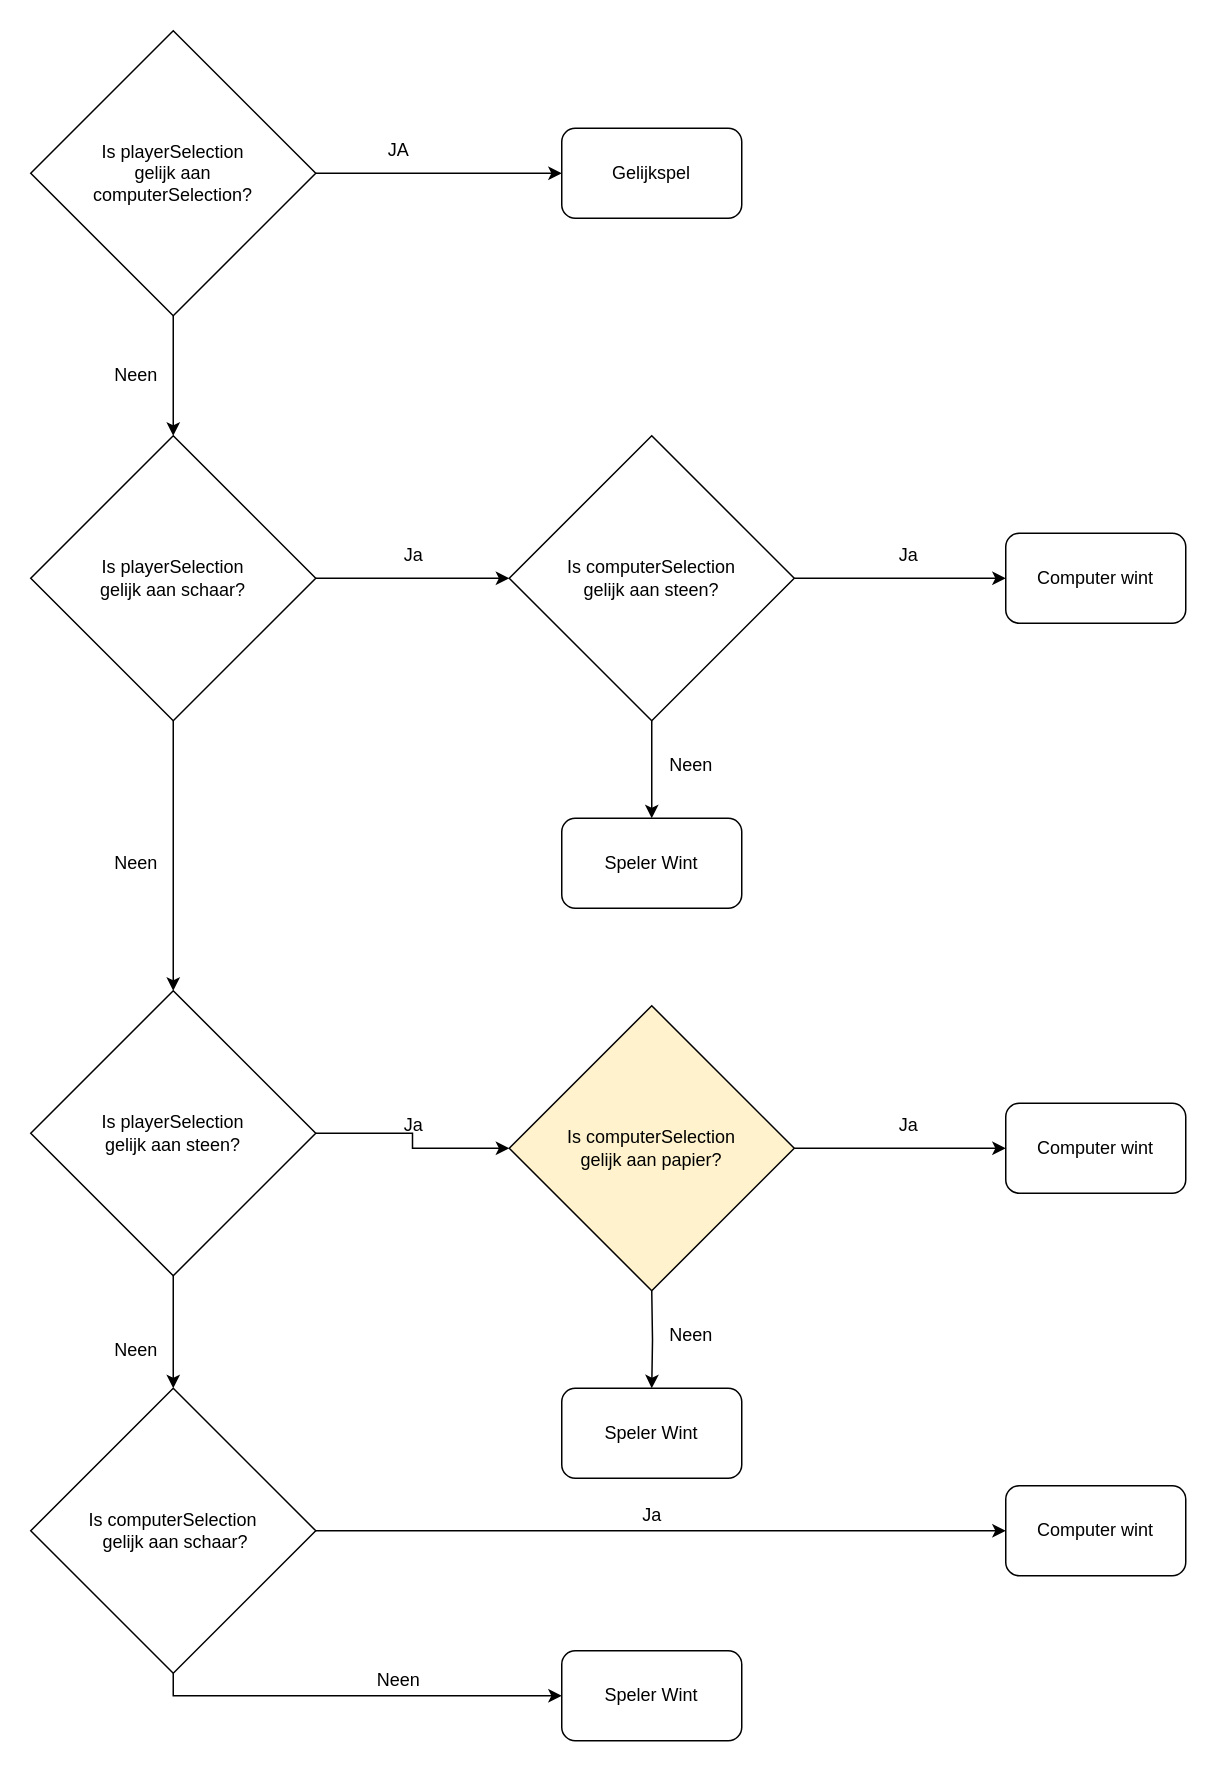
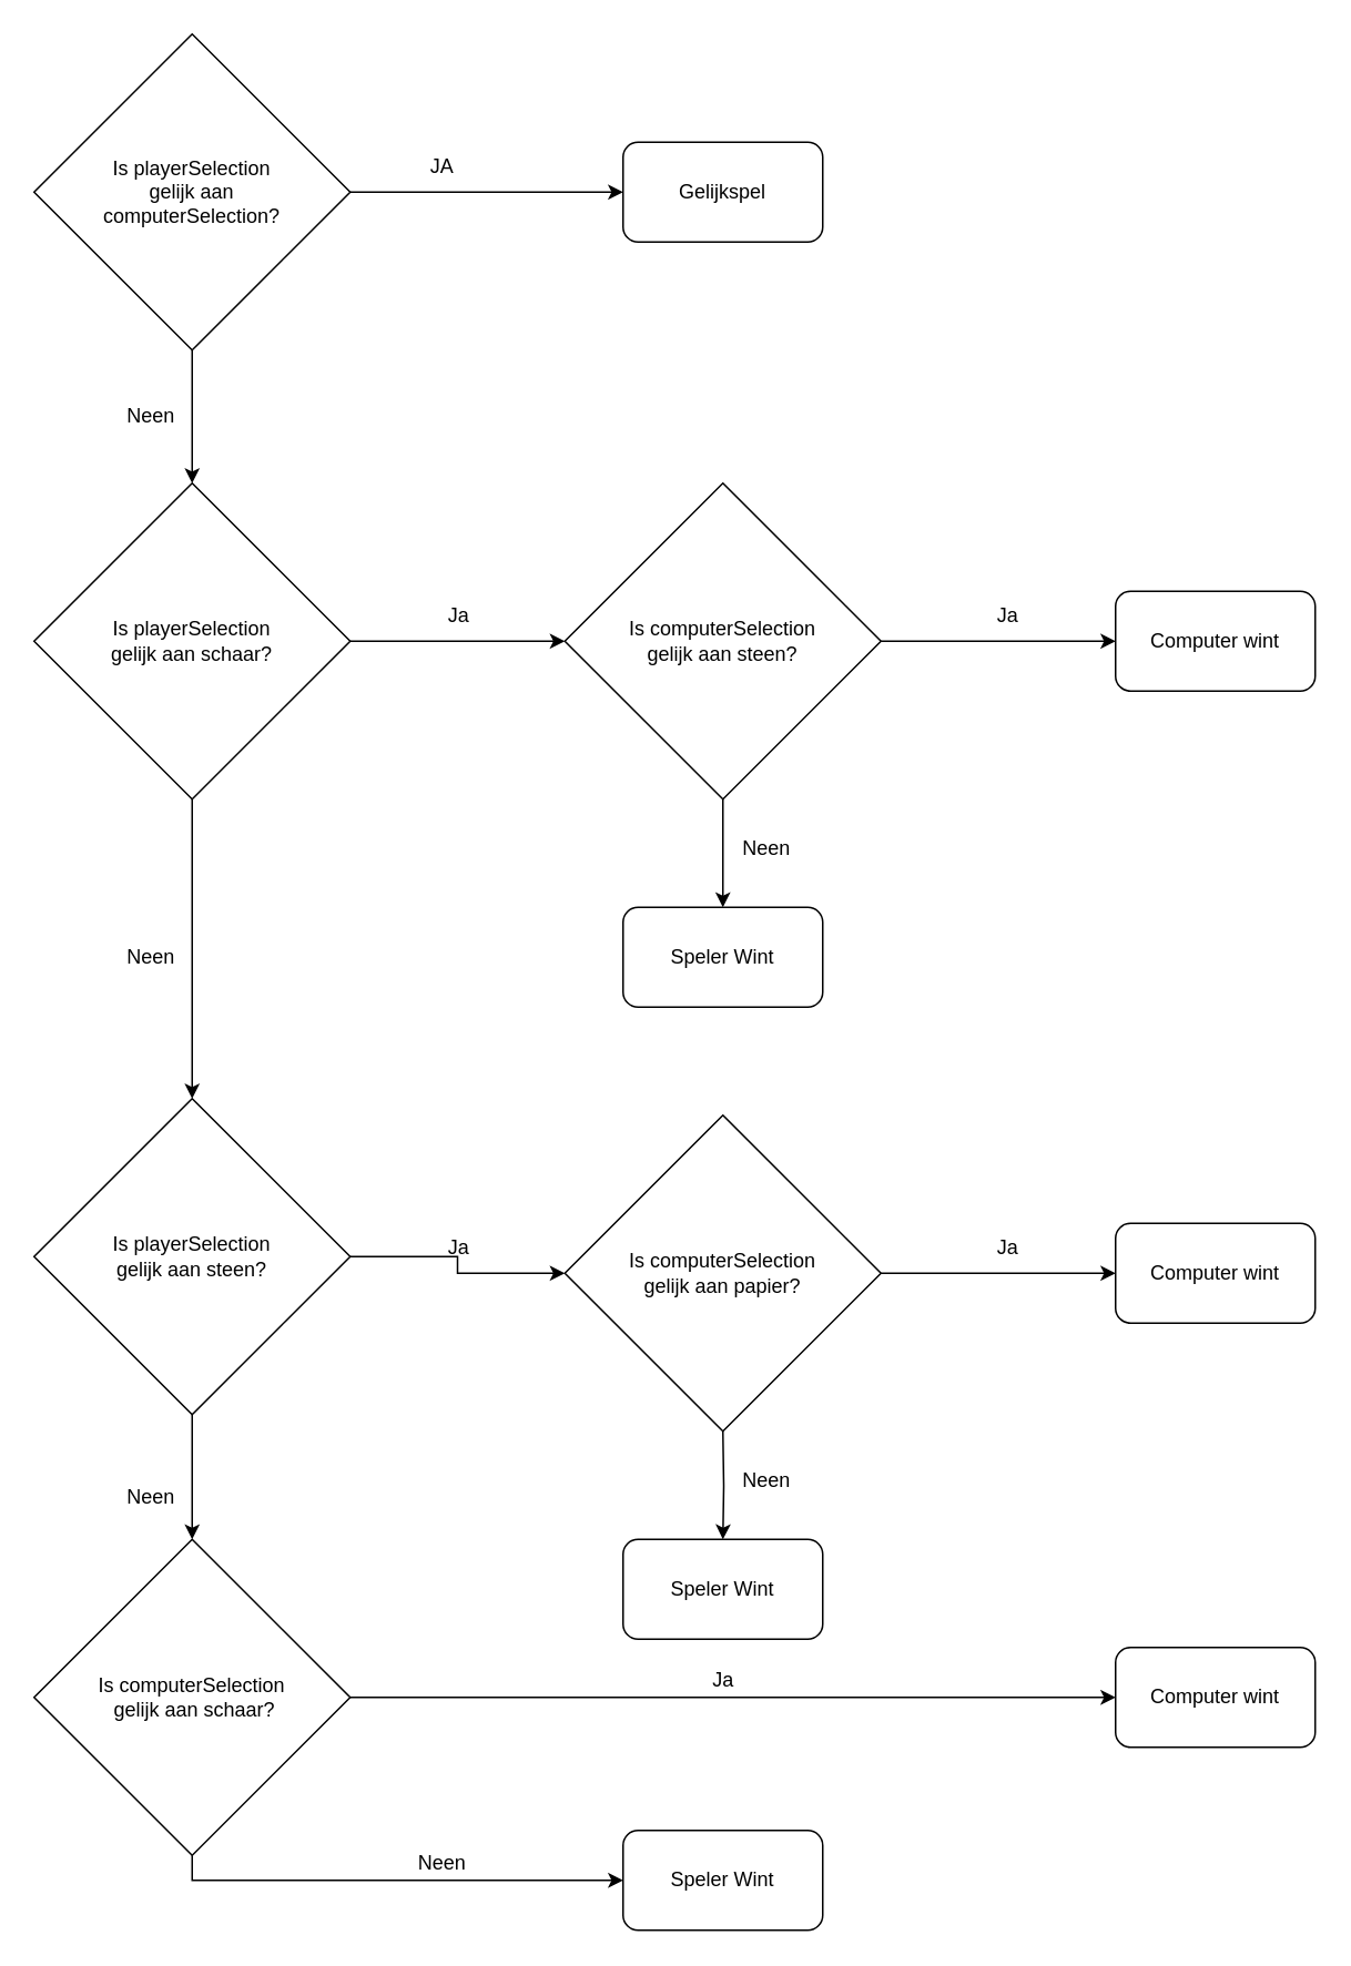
  <mxCell id="0" />
  <mxCell id="1" parent="0" />
  <mxCell id="2" style="edgeStyle=orthogonalEdgeStyle;rounded=0;orthogonalLoop=1;jettySize=auto;html=1;entryX=0;entryY=0.5;entryDx=0;entryDy=0;" parent="1" source="4" target="5" edge="1"><mxGeometry relative="1" as="geometry" /></mxCell>
  <mxCell id="3" value="" style="edgeStyle=orthogonalEdgeStyle;rounded=0;orthogonalLoop=1;jettySize=auto;html=1;" parent="1" source="4" target="9" edge="1"><mxGeometry relative="1" as="geometry" /></mxCell>
  <mxCell id="4" value="Is playerSelection &lt;br&gt;gelijk aan &lt;br&gt;computerSelection?" style="rhombus;whiteSpace=wrap;html=1;" parent="1" vertex="1"><mxGeometry width="190" height="190" as="geometry" x="20" y="20" /></mxCell>
  <mxCell id="5" value="Gelijkspel" style="rounded=1;whiteSpace=wrap;html=1;" parent="1" vertex="1"><mxGeometry x="374" y="85" width="120" height="60" as="geometry" /></mxCell>
  <mxCell id="6" value="JA" style="text;html=1;align=center;verticalAlign=middle;resizable=0;points=[];autosize=1;" parent="1" vertex="1"><mxGeometry x="250" y="90" width="30" height="20" as="geometry" /></mxCell>
  <mxCell id="7" style="edgeStyle=orthogonalEdgeStyle;rounded=0;orthogonalLoop=1;jettySize=auto;html=1;exitX=1;exitY=0.5;exitDx=0;exitDy=0;entryX=0;entryY=0.5;entryDx=0;entryDy=0;" parent="1" source="9" target="13" edge="1"><mxGeometry relative="1" as="geometry" /></mxCell>
  <mxCell id="8" style="edgeStyle=orthogonalEdgeStyle;rounded=0;orthogonalLoop=1;jettySize=auto;html=1;exitX=0.5;exitY=1;exitDx=0;exitDy=0;" parent="1" source="9" target="16" edge="1"><mxGeometry relative="1" as="geometry" /></mxCell>
  <mxCell id="9" value="Is playerSelection &lt;br&gt;gelijk aan schaar?" style="rhombus;whiteSpace=wrap;html=1;" parent="1" vertex="1"><mxGeometry y="290" width="190" height="190" as="geometry" x="20" /></mxCell>
  <mxCell id="10" value="Neen" style="text;html=1;align=center;verticalAlign=middle;resizable=0;points=[];autosize=1;" parent="1" vertex="1"><mxGeometry x="70" y="240" width="40" height="20" as="geometry" /></mxCell>
  <mxCell id="11" style="edgeStyle=orthogonalEdgeStyle;rounded=0;orthogonalLoop=1;jettySize=auto;html=1;entryX=0;entryY=0.5;entryDx=0;entryDy=0;" parent="1" source="13" target="23" edge="1"><mxGeometry relative="1" as="geometry" /></mxCell>
  <mxCell id="12" value="" style="edgeStyle=orthogonalEdgeStyle;rounded=0;orthogonalLoop=1;jettySize=auto;html=1;" parent="1" source="13" target="25" edge="1"><mxGeometry relative="1" as="geometry" /></mxCell>
  <mxCell id="13" value="Is computerSelection &lt;br&gt;gelijk aan steen?" style="rhombus;whiteSpace=wrap;html=1;" parent="1" vertex="1"><mxGeometry x="339" y="290" width="190" height="190" as="geometry" /></mxCell>
  <mxCell id="14" style="edgeStyle=orthogonalEdgeStyle;rounded=0;orthogonalLoop=1;jettySize=auto;html=1;entryX=0;entryY=0.5;entryDx=0;entryDy=0;" parent="1" source="16" target="18" edge="1"><mxGeometry relative="1" as="geometry" /></mxCell>
  <mxCell id="15" value="" style="edgeStyle=orthogonalEdgeStyle;rounded=0;orthogonalLoop=1;jettySize=auto;html=1;" parent="1" source="16" target="21" edge="1"><mxGeometry relative="1" as="geometry" /></mxCell>
  <mxCell id="16" value="Is playerSelection &lt;br&gt;gelijk aan steen?" style="rhombus;whiteSpace=wrap;html=1;" parent="1" vertex="1"><mxGeometry x="20" y="660" width="190" height="190" as="geometry" /></mxCell>
  <mxCell id="17" style="edgeStyle=orthogonalEdgeStyle;rounded=0;orthogonalLoop=1;jettySize=auto;html=1;entryX=0;entryY=0.5;entryDx=0;entryDy=0;" parent="1" source="18" target="29" edge="1"><mxGeometry relative="1" as="geometry" /></mxCell>
- <mxCell id="18" value="Is computerSelection&lt;br&gt;gelijk aan papier?" style="rhombus;whiteSpace=wrap;html=1;fillColor=#fff2cc;" parent="1" vertex="1"><mxGeometry x="339" y="670" width="190" height="190" as="geometry" /></mxCell>
+ <mxCell id="18" value="Is computerSelection&lt;br&gt;gelijk aan papier?" style="rhombus;whiteSpace=wrap;html=1;" parent="1" vertex="1"><mxGeometry x="339" y="670" width="190" height="190" as="geometry" /></mxCell>
  <mxCell id="19" style="edgeStyle=orthogonalEdgeStyle;rounded=0;orthogonalLoop=1;jettySize=auto;html=1;entryX=0;entryY=0.5;entryDx=0;entryDy=0;" parent="1" source="21" target="35" edge="1"><mxGeometry relative="1" as="geometry" /></mxCell>
  <mxCell id="20" style="edgeStyle=orthogonalEdgeStyle;rounded=0;orthogonalLoop=1;jettySize=auto;html=1;exitX=0.5;exitY=1;exitDx=0;exitDy=0;entryX=0;entryY=0.5;entryDx=0;entryDy=0;" parent="1" source="21" target="37" edge="1"><mxGeometry relative="1" as="geometry"><Array as="points"><mxPoint x="115" y="1130" /></Array></mxGeometry></mxCell>
  <mxCell id="21" value="Is computerSelection&lt;br&gt;&amp;nbsp;gelijk aan schaar?" style="rhombus;whiteSpace=wrap;html=1;" parent="1" vertex="1"><mxGeometry y="925" width="190" height="190" as="geometry" x="20" /></mxCell>
  <mxCell id="22" value="Ja" style="text;html=1;align=center;verticalAlign=middle;resizable=0;points=[];autosize=1;" parent="1" vertex="1"><mxGeometry x="260" y="360" width="30" height="20" as="geometry" /></mxCell>
  <mxCell id="23" value="Computer wint" style="rounded=1;whiteSpace=wrap;html=1;" parent="1" vertex="1"><mxGeometry x="670" y="355" width="120" height="60" as="geometry" /></mxCell>
  <mxCell id="24" value="Ja" style="text;html=1;align=center;verticalAlign=middle;resizable=0;points=[];autosize=1;" parent="1" vertex="1"><mxGeometry x="590" y="360" width="30" height="20" as="geometry" /></mxCell>
  <mxCell id="25" value="Speler Wint" style="rounded=1;whiteSpace=wrap;html=1;" parent="1" vertex="1"><mxGeometry x="374" y="545" width="120" height="60" as="geometry" /></mxCell>
  <mxCell id="26" value="Neen" style="text;html=1;align=center;verticalAlign=middle;resizable=0;points=[];autosize=1;" parent="1" vertex="1"><mxGeometry x="440" y="500" width="40" height="20" as="geometry" /></mxCell>
  <mxCell id="27" value="Neen" style="text;html=1;align=center;verticalAlign=middle;resizable=0;points=[];autosize=1;" parent="1" vertex="1"><mxGeometry x="70" y="565" width="40" height="20" as="geometry" /></mxCell>
  <mxCell id="28" value="Ja" style="text;html=1;align=center;verticalAlign=middle;resizable=0;points=[];autosize=1;" parent="1" vertex="1"><mxGeometry x="260" y="740" width="30" height="20" as="geometry" /></mxCell>
  <mxCell id="29" value="Computer wint" style="rounded=1;whiteSpace=wrap;html=1;" parent="1" vertex="1"><mxGeometry x="670" y="735" width="120" height="60" as="geometry" /></mxCell>
  <mxCell id="30" value="Ja" style="text;html=1;align=center;verticalAlign=middle;resizable=0;points=[];autosize=1;" parent="1" vertex="1"><mxGeometry x="590" y="740" width="30" height="20" as="geometry" /></mxCell>
  <mxCell id="31" value="Speler Wint" style="rounded=1;whiteSpace=wrap;html=1;" parent="1" vertex="1"><mxGeometry x="374" y="925" width="120" height="60" as="geometry" /></mxCell>
  <mxCell id="32" value="Neen" style="text;html=1;align=center;verticalAlign=middle;resizable=0;points=[];autosize=1;" parent="1" vertex="1"><mxGeometry x="440" y="880" width="40" height="20" as="geometry" /></mxCell>
  <mxCell id="33" value="" style="edgeStyle=orthogonalEdgeStyle;rounded=0;orthogonalLoop=1;jettySize=auto;html=1;" parent="1" target="31" edge="1"><mxGeometry relative="1" as="geometry"><mxPoint x="434" y="860" as="sourcePoint" /></mxGeometry></mxCell>
  <mxCell id="34" value="Neen" style="text;html=1;align=center;verticalAlign=middle;resizable=0;points=[];autosize=1;" parent="1" vertex="1"><mxGeometry x="70" y="890" width="40" height="20" as="geometry" /></mxCell>
  <mxCell id="35" value="Computer wint" style="rounded=1;whiteSpace=wrap;html=1;" parent="1" vertex="1"><mxGeometry x="670" y="990" width="120" height="60" as="geometry" /></mxCell>
  <mxCell id="36" value="Ja" style="text;html=1;align=center;verticalAlign=middle;resizable=0;points=[];autosize=1;" parent="1" vertex="1"><mxGeometry x="419" y="1000" width="30" height="20" as="geometry" /></mxCell>
  <mxCell id="37" value="Speler Wint" style="rounded=1;whiteSpace=wrap;html=1;" parent="1" vertex="1"><mxGeometry x="374" y="1100" width="120" height="60" as="geometry" /></mxCell>
  <mxCell id="38" value="Neen" style="text;html=1;align=center;verticalAlign=middle;resizable=0;points=[];autosize=1;" parent="1" vertex="1"><mxGeometry x="245" y="1110" width="40" height="20" as="geometry" /></mxCell>
